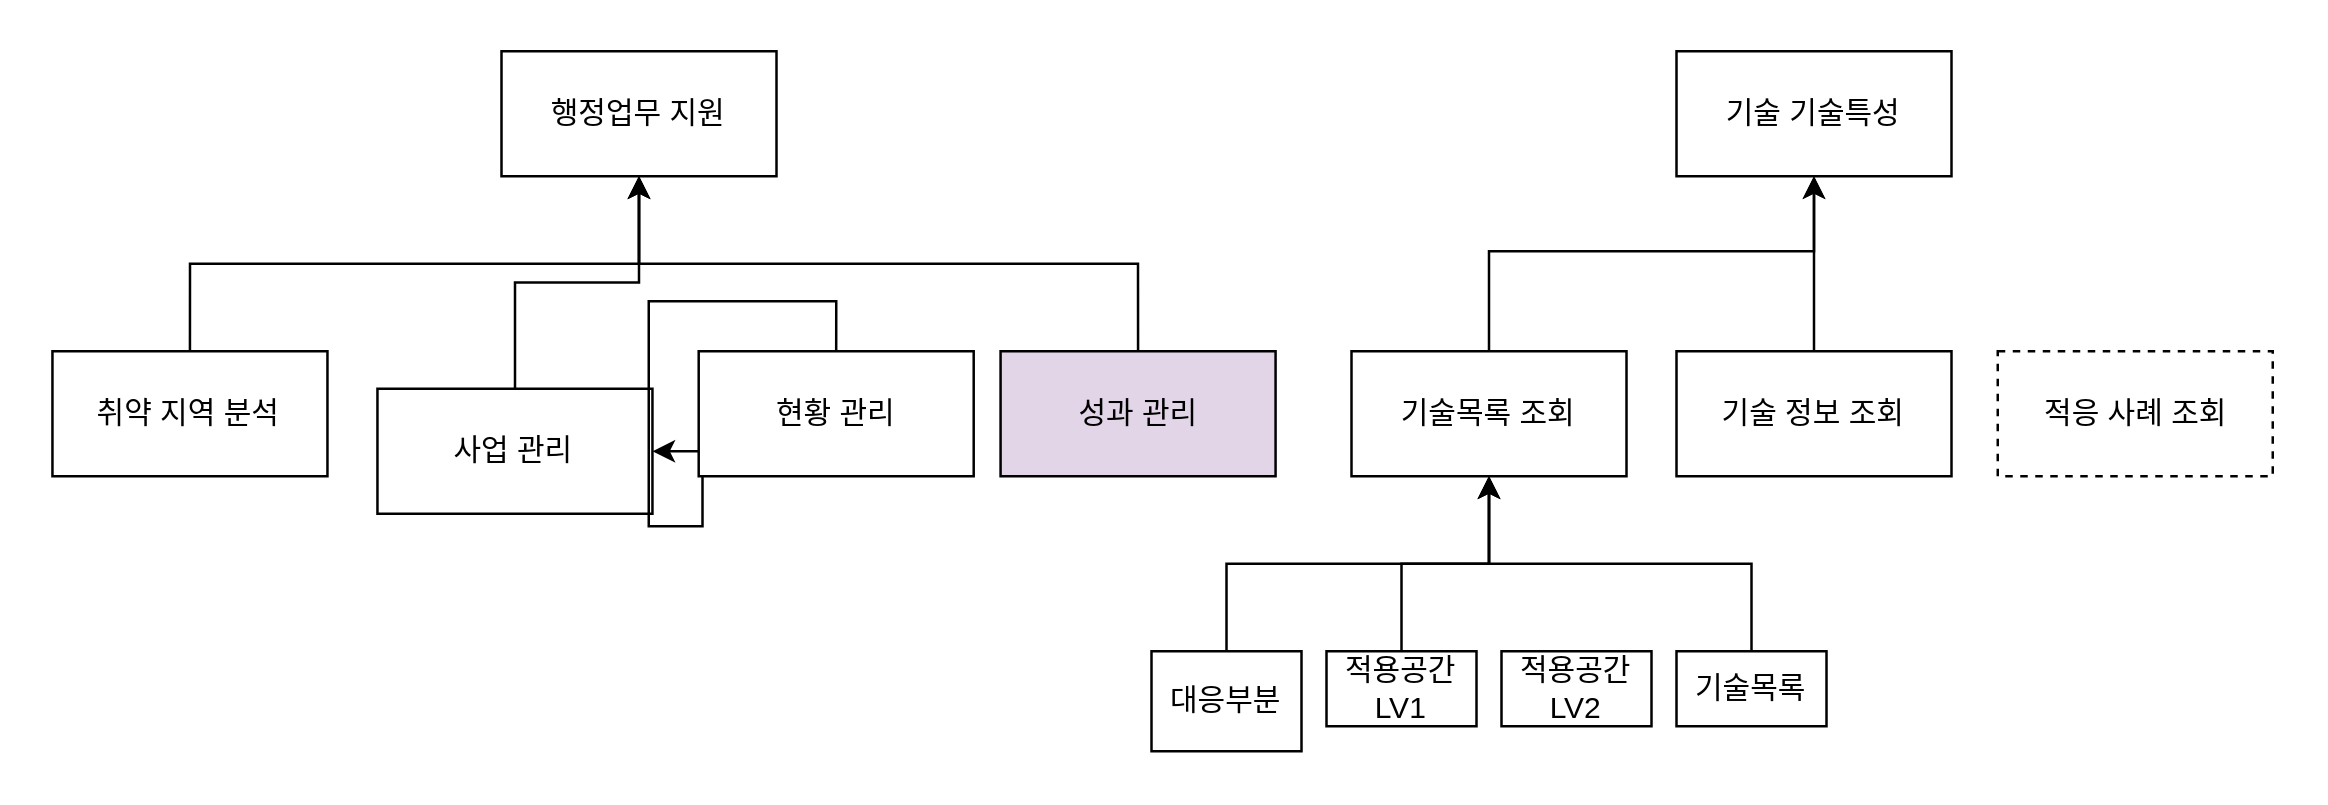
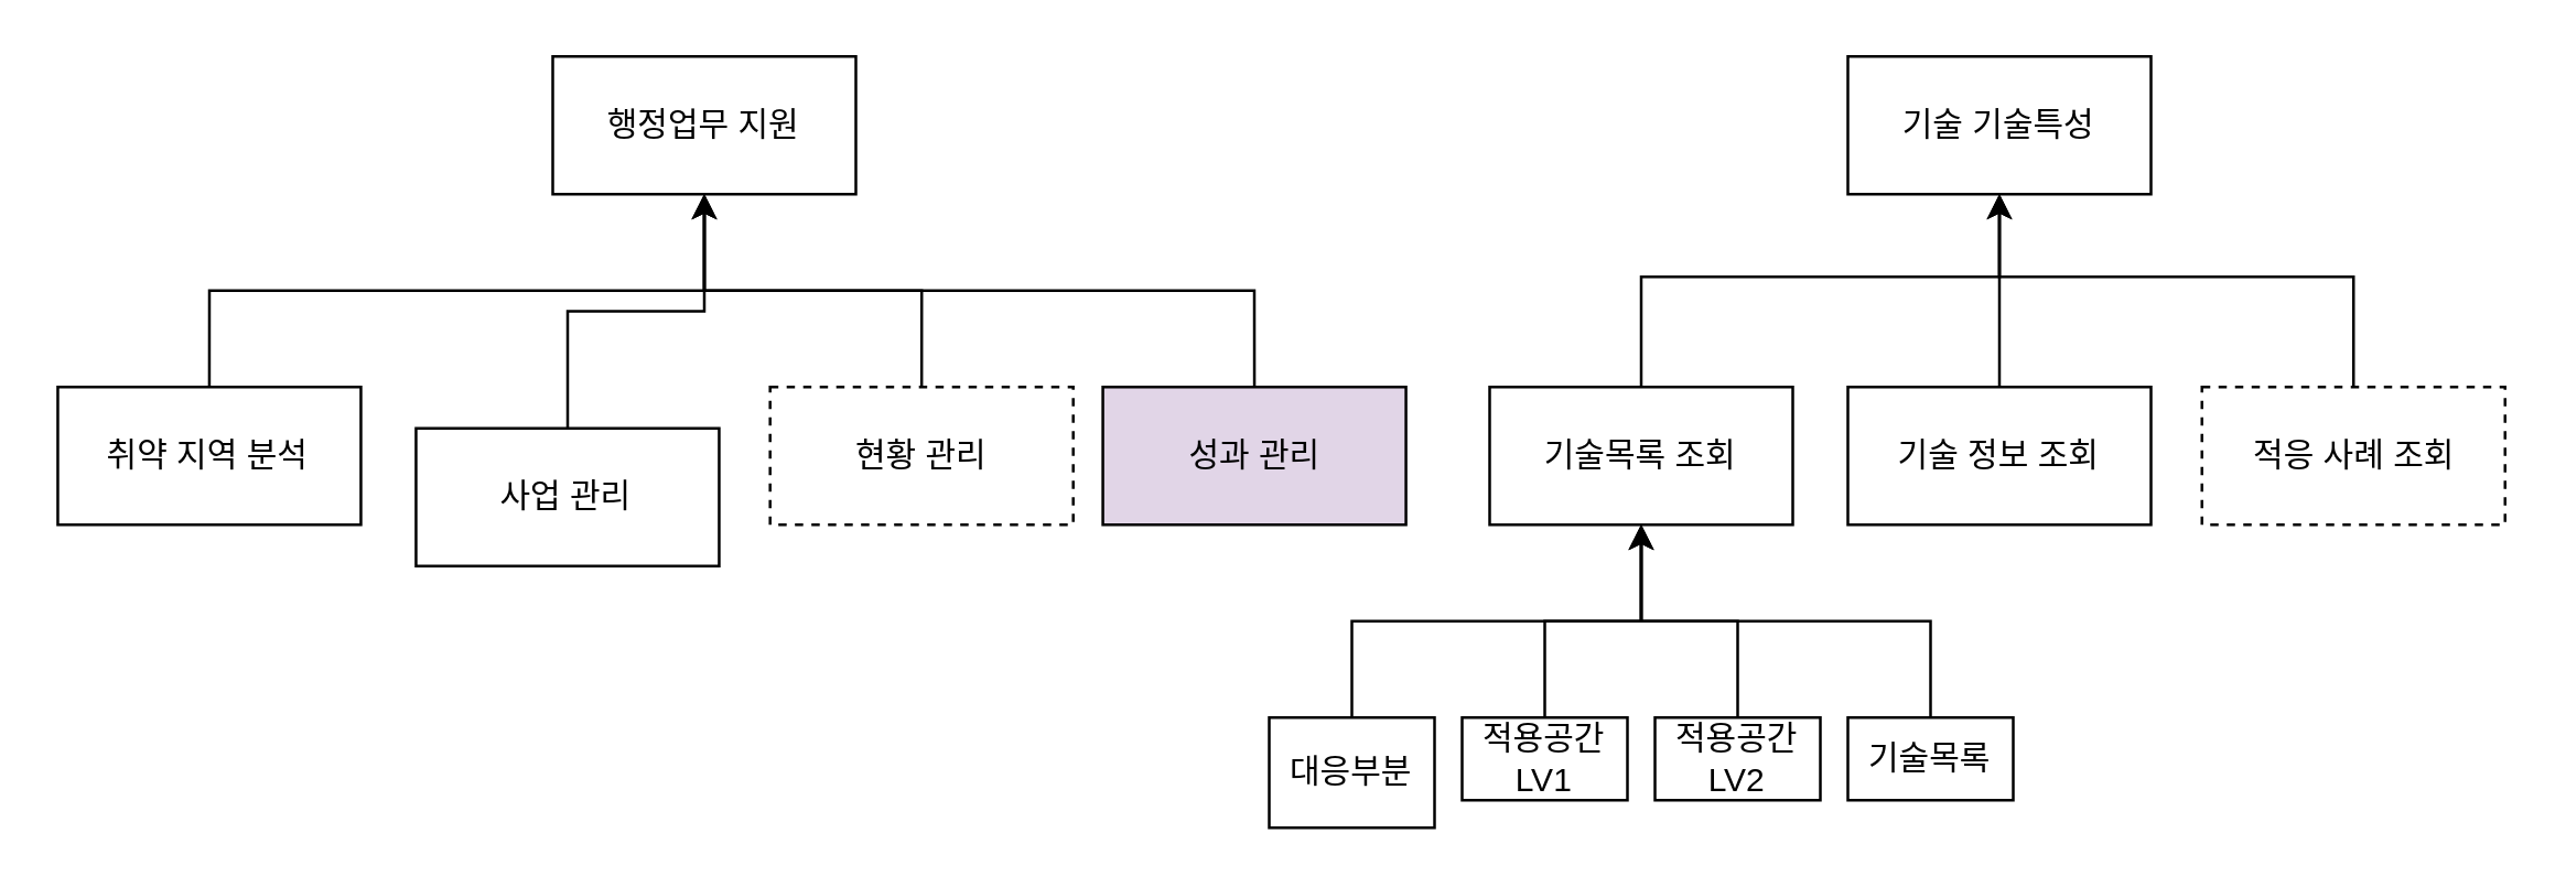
  <mxCell id="0" />
  <mxCell id="1" parent="0" />
  <mxCell id="2" value="행정업무 지원" style="html=1;whiteSpace=wrap;" vertex="1" parent="1"><mxGeometry x="200" y="20" width="110" height="50" as="geometry" /></mxCell>
  <mxCell id="3" style="edgeStyle=orthogonalEdgeStyle;rounded=0;orthogonalLoop=1;jettySize=auto;html=1;entryX=0.5;entryY=1;entryDx=0;entryDy=0;" edge="1" parent="1" source="4" target="9"><mxGeometry relative="1" as="geometry"><Array as="points"><mxPoint x="595" y="100" /><mxPoint x="725" y="100" /></Array></mxGeometry></mxCell>
  <mxCell id="4" value="기술목록 조회" style="html=1;whiteSpace=wrap;" vertex="1" parent="1"><mxGeometry x="540" y="140" width="110" height="50" as="geometry" /></mxCell>
  <mxCell id="5" style="edgeStyle=orthogonalEdgeStyle;rounded=0;orthogonalLoop=1;jettySize=auto;html=1;entryX=0.5;entryY=1;entryDx=0;entryDy=0;" edge="1" parent="1" source="6" target="9"><mxGeometry relative="1" as="geometry" /></mxCell>
  <mxCell id="6" value="기술 정보 조회" style="html=1;whiteSpace=wrap;" vertex="1" parent="1"><mxGeometry x="670" y="140" width="110" height="50" as="geometry" /></mxCell>
+ <mxCell id="7" style="edgeStyle=orthogonalEdgeStyle;rounded=0;orthogonalLoop=1;jettySize=auto;html=1;entryX=0.5;entryY=1;entryDx=0;entryDy=0;" edge="1" parent="1" source="8" target="9"><mxGeometry relative="1" as="geometry"><Array as="points"><mxPoint x="854" y="100" /><mxPoint x="725" y="100" /></Array></mxGeometry></mxCell>
  <mxCell id="8" value="적응 사례 조회" style="html=1;whiteSpace=wrap;dashed=1;" vertex="1" parent="1"><mxGeometry x="798.5" y="140" width="110" height="50" as="geometry" /></mxCell>
  <mxCell id="9" value="기술 기술특성" style="html=1;whiteSpace=wrap;" vertex="1" parent="1"><mxGeometry x="670" y="20" width="110" height="50" as="geometry" /></mxCell>
  <mxCell id="10" style="edgeStyle=orthogonalEdgeStyle;rounded=0;orthogonalLoop=1;jettySize=auto;html=1;exitX=0.5;exitY=0;exitDx=0;exitDy=0;entryX=0.5;entryY=1;entryDx=0;entryDy=0;" edge="1" parent="1" source="11" target="2"><mxGeometry relative="1" as="geometry" /></mxCell>
  <mxCell id="11" value="취약 지역 분석" style="html=1;whiteSpace=wrap;" vertex="1" parent="1"><mxGeometry x="20.38" y="140" width="110" height="50" as="geometry" /></mxCell>
  <mxCell id="12" style="edgeStyle=orthogonalEdgeStyle;rounded=0;orthogonalLoop=1;jettySize=auto;html=1;entryX=0.5;entryY=1;entryDx=0;entryDy=0;" edge="1" parent="1" source="13" target="2"><mxGeometry relative="1" as="geometry" /></mxCell>
  <mxCell id="13" value="사업 관리" style="html=1;whiteSpace=wrap;" vertex="1" parent="1"><mxGeometry x="150.38" y="155" width="110" height="50" as="geometry" /></mxCell>
- <mxCell id="14" style="edgeStyle=orthogonalEdgeStyle;rounded=0;orthogonalLoop=1;jettySize=auto;html=1;exitX=0.5;exitY=0;exitDx=0;exitDy=0;" edge="1" parent="1" source="15" target="13"><mxGeometry relative="1" as="geometry" /></mxCell>
- <mxCell id="15" value="현황 관리" style="html=1;whiteSpace=wrap;" vertex="1" parent="1"><mxGeometry x="278.88" y="140" width="110" height="50" as="geometry" /></mxCell>
+ <mxCell id="14" style="edgeStyle=orthogonalEdgeStyle;rounded=0;orthogonalLoop=1;jettySize=auto;html=1;exitX=0.5;exitY=0;exitDx=0;exitDy=0;entryX=0.5;entryY=1;entryDx=0;entryDy=0;" edge="1" parent="1" source="15" target="2"><mxGeometry relative="1" as="geometry" /></mxCell>
+ <mxCell id="15" value="현황 관리" style="html=1;whiteSpace=wrap;dashed=1;" vertex="1" parent="1"><mxGeometry x="278.88" y="140" width="110" height="50" as="geometry" /></mxCell>
  <mxCell id="16" style="edgeStyle=orthogonalEdgeStyle;rounded=0;orthogonalLoop=1;jettySize=auto;html=1;entryX=0.5;entryY=1;entryDx=0;entryDy=0;exitX=0.5;exitY=0;exitDx=0;exitDy=0;" edge="1" parent="1" source="17" target="2"><mxGeometry relative="1" as="geometry"><mxPoint x="454.6" y="135" as="sourcePoint" /><mxPoint x="255" y="65" as="targetPoint" /><Array as="points"><mxPoint x="455" y="105" /><mxPoint x="255" y="105" /></Array></mxGeometry></mxCell>
  <mxCell id="17" value="성과 관리" style="html=1;whiteSpace=wrap;fillColor=#e1d5e7;" vertex="1" parent="1"><mxGeometry x="399.63" y="140" width="110" height="50" as="geometry" /></mxCell>
  <mxCell id="18" style="edgeStyle=orthogonalEdgeStyle;rounded=0;orthogonalLoop=1;jettySize=auto;html=1;exitX=0.5;exitY=0;exitDx=0;exitDy=0;entryX=0.5;entryY=1;entryDx=0;entryDy=0;" edge="1" parent="1" source="19" target="4"><mxGeometry relative="1" as="geometry" /></mxCell>
  <mxCell id="19" value="대응부분" style="html=1;whiteSpace=wrap;" vertex="1" parent="1"><mxGeometry x="460" y="260" width="60" height="40" as="geometry" /></mxCell>
  <mxCell id="20" style="edgeStyle=orthogonalEdgeStyle;rounded=0;orthogonalLoop=1;jettySize=auto;html=1;entryX=0.5;entryY=1;entryDx=0;entryDy=0;" edge="1" parent="1" source="21" target="4"><mxGeometry relative="1" as="geometry" /></mxCell>
  <mxCell id="21" value="적용공간LV1" style="html=1;whiteSpace=wrap;" vertex="1" parent="1"><mxGeometry x="530" y="260" width="60" height="30" as="geometry" /></mxCell>
+ <mxCell id="22" style="edgeStyle=orthogonalEdgeStyle;rounded=0;orthogonalLoop=1;jettySize=auto;html=1;entryX=0.5;entryY=1;entryDx=0;entryDy=0;" edge="1" parent="1" source="23" target="4"><mxGeometry relative="1" as="geometry" /></mxCell>
  <mxCell id="23" value="적용공간&lt;div&gt;LV2&lt;br&gt;&lt;/div&gt;" style="html=1;whiteSpace=wrap;" vertex="1" parent="1"><mxGeometry x="600" y="260" width="60" height="30" as="geometry" /></mxCell>
  <mxCell id="24" style="edgeStyle=orthogonalEdgeStyle;rounded=0;orthogonalLoop=1;jettySize=auto;html=1;entryX=0.5;entryY=1;entryDx=0;entryDy=0;" edge="1" parent="1" target="4"><mxGeometry relative="1" as="geometry"><mxPoint x="700" y="265" as="sourcePoint" /><mxPoint x="595" y="195" as="targetPoint" /><Array as="points"><mxPoint x="700" y="225" /><mxPoint x="595" y="225" /></Array></mxGeometry></mxCell>
  <mxCell id="25" value="기술목록" style="html=1;whiteSpace=wrap;" vertex="1" parent="1"><mxGeometry x="670" y="260" width="60" height="30" as="geometry" /></mxCell>
